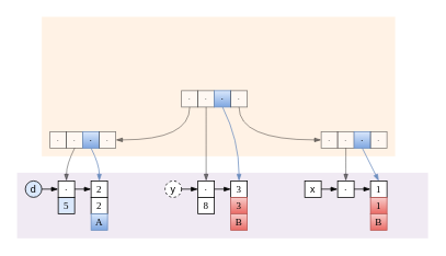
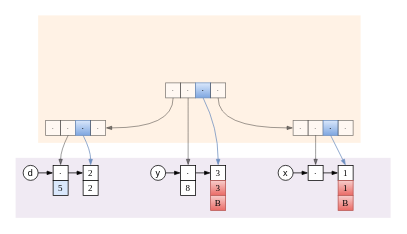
  <mxCell id="0" />
  <mxCell id="1" parent="0" />
  <mxCell id="2" value="" style="rounded=0;whiteSpace=wrap;html=1;fillOpacity=50;strokeWidth=0;fillColor=#ffe6cc;strokeColor=none;shadow=0;glass=0;" parent="1" vertex="1"><mxGeometry x="50" y="20" width="430" height="170" as="geometry" /></mxCell>
  <mxCell id="3" value="" style="rounded=0;whiteSpace=wrap;html=1;fillOpacity=50;strokeWidth=0;fillColor=#e1d5e7;strokeColor=none;" parent="1" vertex="1"><mxGeometry y="210" width="500" height="80" as="geometry" x="20" /></mxCell>
  <mxCell id="4" value="2" style="rounded=0;whiteSpace=wrap;html=1;fontFamily=Verdana;" parent="1" vertex="1"><mxGeometry x="110" y="220" width="20" height="20" as="geometry" /></mxCell>
  <mxCell id="5" value="2" style="rounded=0;whiteSpace=wrap;html=1;fontFamily=Verdana;" parent="1" vertex="1"><mxGeometry x="110" y="240" width="20" height="20" as="geometry" /></mxCell>
- <mxCell id="6" value="A" style="rounded=0;whiteSpace=wrap;html=1;fontFamily=Verdana;fillColor=#dae8fc;gradientColor=#7ea6e0;strokeColor=#6c8ebf;" parent="1" vertex="1"><mxGeometry x="110" y="260" width="20" height="20" as="geometry" /></mxCell>
- <mxCell id="7" value="d" style="ellipse;whiteSpace=wrap;html=1;aspect=fixed;fillColor=#dae8fc;" parent="1" vertex="1"><mxGeometry x="30" y="220" width="20" height="20" as="geometry" /></mxCell>
+ <mxCell id="7" value="d" style="ellipse;whiteSpace=wrap;html=1;aspect=fixed;" parent="1" vertex="1"><mxGeometry x="30" y="220" width="20" height="20" as="geometry" /></mxCell>
  <mxCell id="8" value="·" style="rounded=0;whiteSpace=wrap;html=1;fontFamily=Verdana;strokeColor=#000000;" parent="1" vertex="1"><mxGeometry x="70" y="220" width="20" height="20" as="geometry" /></mxCell>
  <mxCell id="9" value="5" style="rounded=0;whiteSpace=wrap;html=1;fontFamily=Verdana;fillColor=#dae8fc;" parent="1" vertex="1"><mxGeometry x="70" y="240" width="20" height="20" as="geometry" /></mxCell>
  <mxCell id="10" value="" style="endArrow=blockThin;html=1;exitX=1;exitY=0.5;exitDx=0;exitDy=0;entryX=0;entryY=0.5;entryDx=0;entryDy=0;rounded=0;endFill=1;" parent="1" source="7" target="8" edge="1"><mxGeometry width="50" height="50" relative="1" as="geometry"><mxPoint x="170" y="430" as="sourcePoint" /><mxPoint x="220" y="380" as="targetPoint" /></mxGeometry></mxCell>
  <mxCell id="11" value="" style="endArrow=blockThin;html=1;rounded=0;entryX=0;entryY=0.5;entryDx=0;entryDy=0;endFill=1;" parent="1" source="8" target="4" edge="1"><mxGeometry width="50" height="50" relative="1" as="geometry"><mxPoint x="60" y="240" as="sourcePoint" /><mxPoint x="80" y="240" as="targetPoint" /></mxGeometry></mxCell>
  <mxCell id="12" value="·" style="rounded=0;whiteSpace=wrap;html=1;fontFamily=Verdana;strokeColor=#000000;fillOpacity=100;opacity=50;textOpacity=50;" parent="1" vertex="1"><mxGeometry x="60" y="160" width="20" height="20" as="geometry" /></mxCell>
  <mxCell id="13" value="·" style="rounded=0;whiteSpace=wrap;html=1;fontFamily=Verdana;strokeColor=#000000;opacity=50;textOpacity=50;" parent="1" vertex="1"><mxGeometry x="80" y="160" width="20" height="20" as="geometry" /></mxCell>
  <mxCell id="14" value="·" style="rounded=0;whiteSpace=wrap;html=1;fontFamily=Verdana;strokeColor=#6c8ebf;fillColor=#dae8fc;gradientColor=#7ea6e0;" parent="1" vertex="1"><mxGeometry x="100" y="160" width="20" height="20" as="geometry" /></mxCell>
  <mxCell id="15" value="·" style="rounded=0;whiteSpace=wrap;html=1;fontFamily=Verdana;strokeColor=#000000;opacity=50;textOpacity=50;" parent="1" vertex="1"><mxGeometry x="120" y="160" width="20" height="20" as="geometry" /></mxCell>
  <mxCell id="16" value="" style="endArrow=blockThin;html=1;exitX=0.5;exitY=1;exitDx=0;exitDy=0;entryX=0.5;entryY=0;entryDx=0;entryDy=0;endFill=1;curved=1;opacity=50;" parent="1" source="13" target="8" edge="1"><mxGeometry width="50" height="50" relative="1" as="geometry"><mxPoint x="170" y="300" as="sourcePoint" /><mxPoint x="220" y="250" as="targetPoint" /><Array as="points"><mxPoint x="80" y="200" /></Array></mxGeometry></mxCell>
  <mxCell id="17" value="" style="endArrow=blockThin;html=1;exitX=0.5;exitY=1;exitDx=0;exitDy=0;entryX=0.5;entryY=0;entryDx=0;entryDy=0;endFill=1;curved=1;fillColor=#dae8fc;gradientColor=#7ea6e0;strokeColor=#6c8ebf;" parent="1" source="14" target="4" edge="1"><mxGeometry width="50" height="50" relative="1" as="geometry"><mxPoint x="70" y="190" as="sourcePoint" /><mxPoint x="90" y="230" as="targetPoint" /><Array as="points"><mxPoint x="120" y="200" /></Array></mxGeometry></mxCell>
  <mxCell id="18" value="·" style="rounded=0;whiteSpace=wrap;html=1;fontFamily=Verdana;strokeColor=#000000;opacity=50;textOpacity=50;" parent="1" vertex="1"><mxGeometry x="390" y="160" width="20" height="20" as="geometry" /></mxCell>
  <mxCell id="19" value="·" style="rounded=0;whiteSpace=wrap;html=1;fontFamily=Verdana;strokeColor=#000000;opacity=50;textOpacity=50;" parent="1" vertex="1"><mxGeometry x="410" y="160" width="20" height="20" as="geometry" /></mxCell>
  <mxCell id="20" value="·" style="rounded=0;whiteSpace=wrap;html=1;fontFamily=Verdana;strokeColor=#6c8ebf;fillColor=#dae8fc;gradientColor=#7ea6e0;" parent="1" vertex="1"><mxGeometry x="430" y="160" width="20" height="20" as="geometry" /></mxCell>
  <mxCell id="21" value="·" style="rounded=0;whiteSpace=wrap;html=1;fontFamily=Verdana;strokeColor=#000000;opacity=50;textOpacity=50;" parent="1" vertex="1"><mxGeometry x="450" y="160" width="20" height="20" as="geometry" /></mxCell>
- <mxCell id="22" value="y" style="ellipse;whiteSpace=wrap;html=1;aspect=fixed;dashed=1;" parent="1" vertex="1"><mxGeometry x="200" y="220" width="20" height="20" as="geometry" /></mxCell>
+ <mxCell id="22" value="y" style="ellipse;whiteSpace=wrap;html=1;aspect=fixed;" parent="1" vertex="1"><mxGeometry x="200" y="220" width="20" height="20" as="geometry" /></mxCell>
  <mxCell id="23" value="·" style="rounded=0;whiteSpace=wrap;html=1;fontFamily=Verdana;strokeColor=#000000;" parent="1" vertex="1"><mxGeometry x="240" y="220" width="20" height="20" as="geometry" /></mxCell>
  <mxCell id="24" value="8" style="rounded=0;whiteSpace=wrap;html=1;fontFamily=Verdana;" parent="1" vertex="1"><mxGeometry x="240" y="240" width="20" height="20" as="geometry" /></mxCell>
  <mxCell id="25" value="" style="endArrow=blockThin;html=1;exitX=1;exitY=0.5;exitDx=0;exitDy=0;entryX=0;entryY=0.5;entryDx=0;entryDy=0;rounded=0;endFill=1;" parent="1" source="22" target="23" edge="1"><mxGeometry width="50" height="50" relative="1" as="geometry"><mxPoint x="340" y="430" as="sourcePoint" /><mxPoint x="390" y="380" as="targetPoint" /></mxGeometry></mxCell>
  <mxCell id="26" value="" style="endArrow=blockThin;html=1;rounded=0;entryX=0;entryY=0.5;entryDx=0;entryDy=0;endFill=1;" parent="1" source="23" edge="1"><mxGeometry width="50" height="50" relative="1" as="geometry"><mxPoint x="230" y="240" as="sourcePoint" /><mxPoint x="280" y="230" as="targetPoint" /></mxGeometry></mxCell>
- <mxCell id="27" value="x" style="whiteSpace=wrap;html=1;aspect=fixed;rounded=0;" parent="1" vertex="1"><mxGeometry x="370" y="220" width="20" height="20" as="geometry" /></mxCell>
+ <mxCell id="27" value="x" style="ellipse;whiteSpace=wrap;html=1;aspect=fixed;" parent="1" vertex="1"><mxGeometry x="370" y="220" width="20" height="20" as="geometry" /></mxCell>
  <mxCell id="28" value="·" style="rounded=0;whiteSpace=wrap;html=1;fontFamily=Verdana;" parent="1" vertex="1"><mxGeometry x="410" y="220" width="20" height="20" as="geometry" /></mxCell>
  <mxCell id="29" value="" style="endArrow=blockThin;html=1;exitX=1;exitY=0.5;exitDx=0;exitDy=0;entryX=0;entryY=0.5;entryDx=0;entryDy=0;rounded=0;endFill=1;" parent="1" source="27" target="28" edge="1"><mxGeometry width="50" height="50" relative="1" as="geometry"><mxPoint x="510" y="430" as="sourcePoint" /><mxPoint x="560" y="380" as="targetPoint" /></mxGeometry></mxCell>
  <mxCell id="30" value="" style="endArrow=blockThin;html=1;rounded=0;entryX=0;entryY=0.5;entryDx=0;entryDy=0;endFill=1;" parent="1" source="28" edge="1"><mxGeometry width="50" height="50" relative="1" as="geometry"><mxPoint x="400" y="240" as="sourcePoint" /><mxPoint x="450" y="230" as="targetPoint" /></mxGeometry></mxCell>
  <mxCell id="31" value="·" style="rounded=0;whiteSpace=wrap;html=1;fontFamily=Verdana;strokeColor=#000000;opacity=50;textOpacity=50;" parent="1" vertex="1"><mxGeometry x="220" y="110" width="20" height="20" as="geometry" /></mxCell>
  <mxCell id="32" value="·" style="rounded=0;whiteSpace=wrap;html=1;fontFamily=Verdana;strokeColor=#000000;opacity=50;textOpacity=50;" parent="1" vertex="1"><mxGeometry x="240" y="110" width="20" height="20" as="geometry" /></mxCell>
  <mxCell id="33" value="·" style="rounded=0;whiteSpace=wrap;html=1;fontFamily=Verdana;strokeColor=#6c8ebf;fillColor=#dae8fc;gradientColor=#7ea6e0;" parent="1" vertex="1"><mxGeometry x="260" y="110" width="20" height="20" as="geometry" /></mxCell>
  <mxCell id="34" value="·" style="rounded=0;whiteSpace=wrap;html=1;fontFamily=Verdana;strokeColor=#000000;opacity=50;textOpacity=50;" parent="1" vertex="1"><mxGeometry x="280" y="110" width="20" height="20" as="geometry" /></mxCell>
  <mxCell id="35" value="" style="endArrow=blockThin;html=1;entryX=1;entryY=0.5;entryDx=0;entryDy=0;curved=1;endFill=1;exitX=0.5;exitY=1;exitDx=0;exitDy=0;opacity=50;" parent="1" source="31" target="15" edge="1"><mxGeometry width="50" height="50" relative="1" as="geometry"><mxPoint x="170" y="110" as="sourcePoint" /><mxPoint x="260" y="200" as="targetPoint" /><Array as="points"><mxPoint x="230" y="170" /></Array></mxGeometry></mxCell>
  <mxCell id="36" value="" style="endArrow=blockThin;html=1;entryX=0;entryY=0.5;entryDx=0;entryDy=0;exitX=0.5;exitY=1;exitDx=0;exitDy=0;curved=1;endFill=1;opacity=50;" parent="1" source="34" target="18" edge="1"><mxGeometry width="50" height="50" relative="1" as="geometry"><mxPoint x="300" y="100" as="sourcePoint" /><mxPoint x="71" y="167" as="targetPoint" /><Array as="points"><mxPoint x="290" y="170" /></Array></mxGeometry></mxCell>
  <mxCell id="37" value="" style="endArrow=blockThin;html=1;exitX=0.5;exitY=1;exitDx=0;exitDy=0;entryX=0.5;entryY=0;entryDx=0;entryDy=0;endFill=1;curved=1;opacity=50;" parent="1" source="32" target="23" edge="1"><mxGeometry width="50" height="50" relative="1" as="geometry"><mxPoint x="90" y="190" as="sourcePoint" /><mxPoint x="130" y="230" as="targetPoint" /><Array as="points" /></mxGeometry></mxCell>
  <mxCell id="38" value="" style="endArrow=blockThin;html=1;exitX=0.5;exitY=1;exitDx=0;exitDy=0;entryX=0.5;entryY=0;entryDx=0;entryDy=0;endFill=1;curved=1;opacity=50;" parent="1" source="19" target="28" edge="1"><mxGeometry width="50" height="50" relative="1" as="geometry"><mxPoint x="90" y="190" as="sourcePoint" /><mxPoint x="130" y="230" as="targetPoint" /><Array as="points"><mxPoint x="420" y="200" /></Array></mxGeometry></mxCell>
  <mxCell id="39" value="1" style="rounded=0;whiteSpace=wrap;html=1;fontFamily=Verdana;fontStyle=0" parent="1" vertex="1"><mxGeometry x="450" y="220" width="20" height="20" as="geometry" /></mxCell>
  <mxCell id="40" value="1" style="rounded=0;whiteSpace=wrap;html=1;fontFamily=Verdana;fontStyle=0;fillColor=#f8cecc;gradientColor=#ea6b66;strokeColor=#b85450;" parent="1" vertex="1"><mxGeometry x="450" y="240" width="20" height="20" as="geometry" /></mxCell>
  <mxCell id="41" value="B" style="rounded=0;whiteSpace=wrap;html=1;fontFamily=Verdana;fillColor=#f8cecc;gradientColor=#ea6b66;strokeColor=#b85450;" parent="1" vertex="1"><mxGeometry x="450" y="260" width="20" height="20" as="geometry" /></mxCell>
  <mxCell id="42" value="" style="endArrow=blockThin;html=1;rounded=0;entryX=0.5;entryY=0;entryDx=0;entryDy=0;endFill=1;exitX=0.5;exitY=1;exitDx=0;exitDy=0;fillColor=#dae8fc;gradientColor=#7ea6e0;strokeColor=#6c8ebf;" parent="1" source="20" target="39" edge="1"><mxGeometry width="50" height="50" relative="1" as="geometry"><mxPoint x="270" y="240" as="sourcePoint" /><mxPoint x="420" y="140" as="targetPoint" /></mxGeometry></mxCell>
  <mxCell id="43" value="3" style="rounded=0;whiteSpace=wrap;html=1;fontFamily=Verdana;fontStyle=0" parent="1" vertex="1"><mxGeometry x="280" y="220" width="20" height="20" as="geometry" /></mxCell>
  <mxCell id="44" value="3" style="rounded=0;whiteSpace=wrap;html=1;fontFamily=Verdana;fontStyle=0;fillColor=#f8cecc;gradientColor=#ea6b66;strokeColor=#b85450;" parent="1" vertex="1"><mxGeometry x="280" y="240" width="20" height="20" as="geometry" /></mxCell>
  <mxCell id="45" value="B" style="rounded=0;whiteSpace=wrap;html=1;fontFamily=Verdana;fillColor=#f8cecc;gradientColor=#ea6b66;strokeColor=#b85450;" parent="1" vertex="1"><mxGeometry x="280" y="260" width="20" height="20" as="geometry" /></mxCell>
  <mxCell id="46" value="" style="endArrow=blockThin;html=1;endFill=1;exitX=0.5;exitY=1;exitDx=0;exitDy=0;entryX=0.5;entryY=0;entryDx=0;entryDy=0;curved=1;fillColor=#dae8fc;gradientColor=#7ea6e0;strokeColor=#6c8ebf;" parent="1" source="33" target="43" edge="1"><mxGeometry width="50" height="50" relative="1" as="geometry"><mxPoint x="320" y="100" as="sourcePoint" /><mxPoint x="220" y="90" as="targetPoint" /><Array as="points"><mxPoint x="290" y="170" /></Array></mxGeometry></mxCell>
